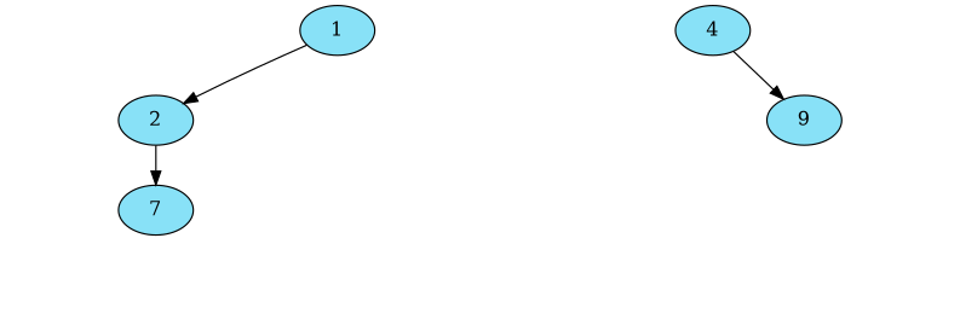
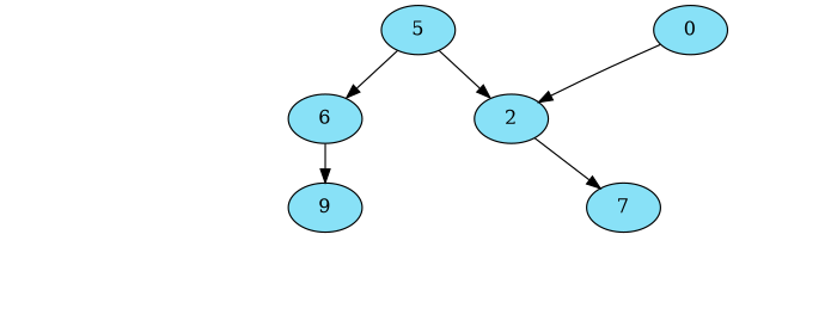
  digraph {
    nodesep=0
    ranksep=0.4
    node [fillcolor="#88E1F7" style=filled]
    edge [arrowsize=0 style=invisible]
+   n1 [label=5]
    n2 [label=2]
-   n3 [label=4]
+   n3 [label=6]
    n4 [label=7]
    Invisible313962983 [style=invis]
    n6 [label=9]
-   n7 [label=1]
+   n7 [label=0]
    Invisible691183876 [style=invis]
    Invisible1906816554 [style=invis]
    Invisible1995000240 [style=invis]
+   n1 -> n2 [arrowsize="" style=""]
+   n1 -> n3 [arrowsize="" style=""]
    n2 -> n4 [arrowsize="" style=""]
    n3 -> Invisible313962983
    n3 -> n6 [arrowsize="" style=""]
    n4 -> Invisible1906816554
    n4 -> Invisible1906816554
    n6 -> Invisible1995000240
    n6 -> Invisible1995000240
    n7 -> n2 [arrowsize="" style=""]
    n7 -> Invisible691183876
    n7 -> Invisible691183876
  }
